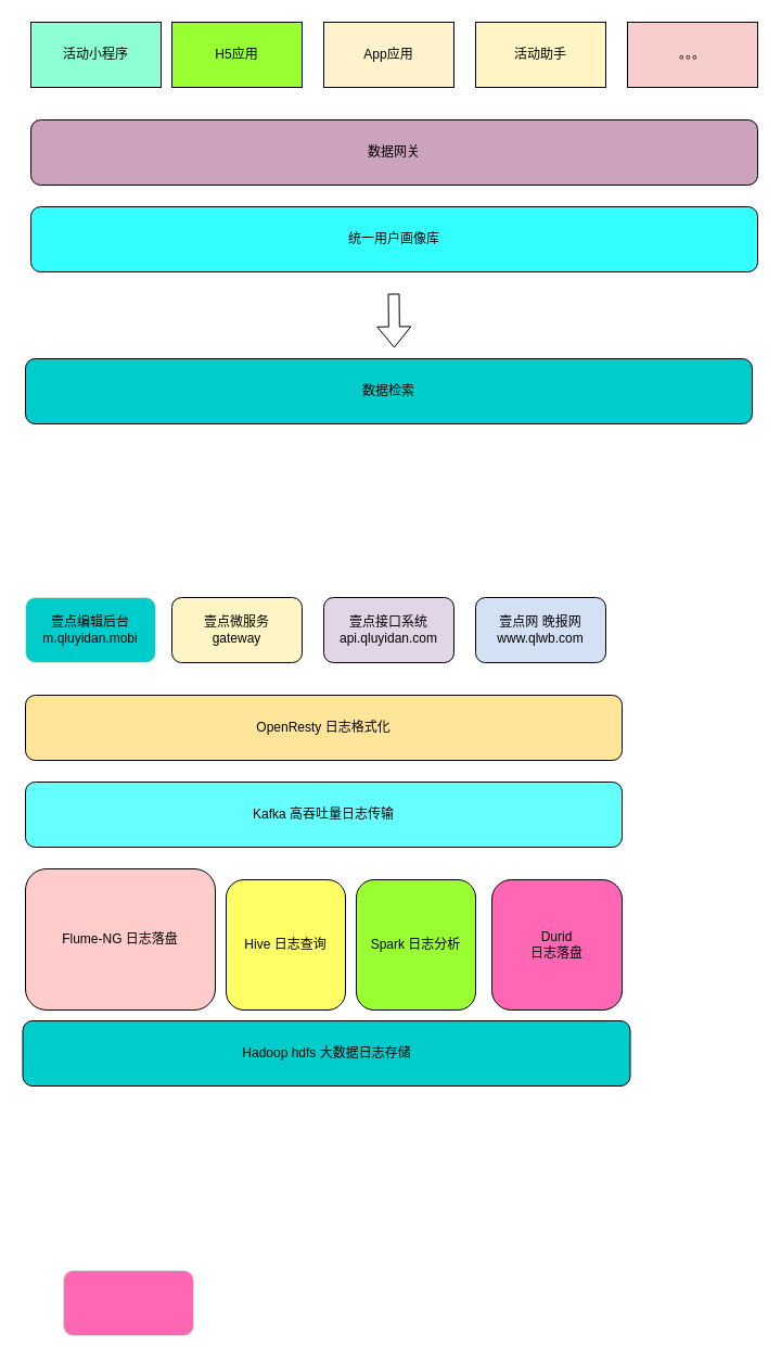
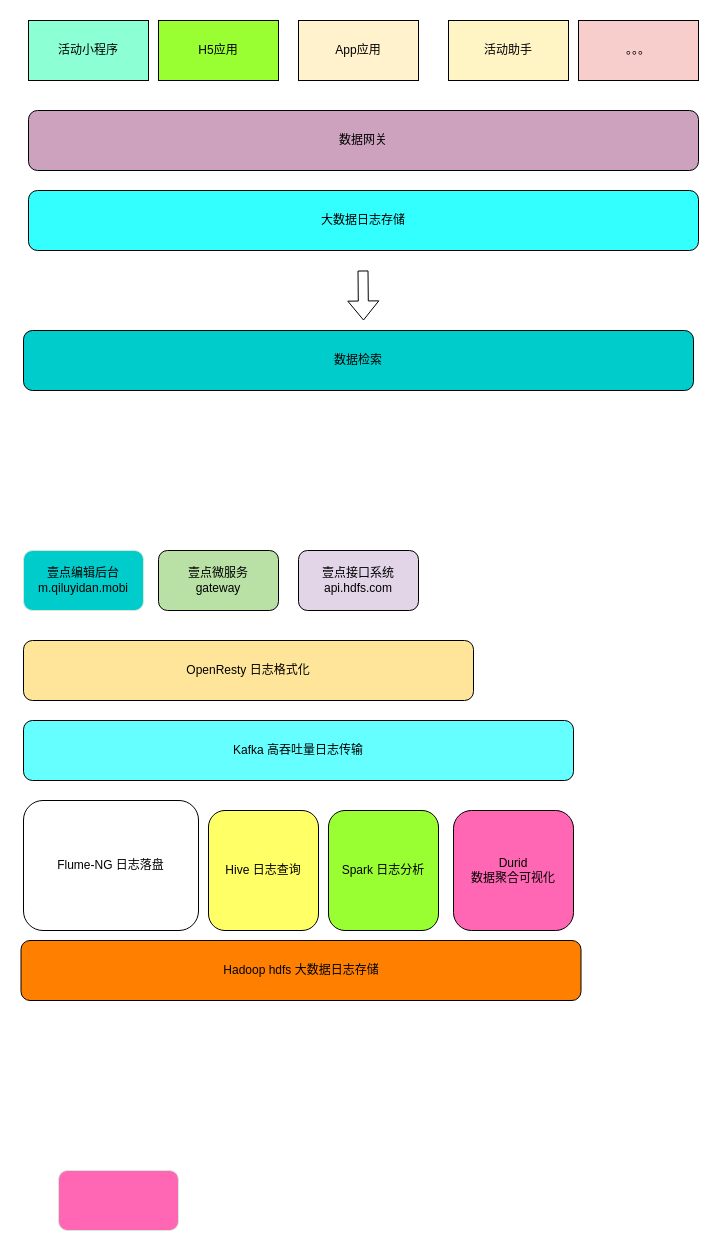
  <mxCell id="0" />
  <mxCell id="1" parent="0" />
  <mxCell id="2" value="活动小程序" style="rounded=0;whiteSpace=wrap;html=1;fillColor=#8CFFD5;" vertex="1" parent="1"><mxGeometry x="28" y="20" width="120" height="60" as="geometry" /></mxCell>
  <mxCell id="3" value="H5应用" style="rounded=0;whiteSpace=wrap;html=1;fillColor=#99ff33;" vertex="1" parent="1"><mxGeometry x="158" y="20" width="120" height="60" as="geometry" /></mxCell>
  <mxCell id="4" value="App应用" style="rounded=0;whiteSpace=wrap;html=1;fillColor=#FFF2CC;" vertex="1" parent="1"><mxGeometry x="298" y="20" width="120" height="60" as="geometry" /></mxCell>
- <mxCell id="5" value="活动助手" style="rounded=0;whiteSpace=wrap;html=1;fillColor=#FFF4C3;" vertex="1" parent="1"><mxGeometry x="438" y="20" width="120" height="60" as="geometry" /></mxCell>
+ <mxCell id="5" value="活动助手" style="rounded=0;whiteSpace=wrap;html=1;fillColor=#FFF4C3;" vertex="1" parent="1"><mxGeometry x="448" y="20" width="120" height="60" as="geometry" /></mxCell>
  <mxCell id="6" value="。。。" style="rounded=0;whiteSpace=wrap;html=1;fillColor=#F8CECC;" vertex="1" parent="1"><mxGeometry x="578" y="20" width="120" height="60" as="geometry" /></mxCell>
  <mxCell id="7" value="数据网关" style="rounded=1;whiteSpace=wrap;html=1;fillColor=#CDA2BE;" vertex="1" parent="1"><mxGeometry x="28" y="110" width="670" height="60" as="geometry" /></mxCell>
- <mxCell id="8" value="统一用户画像库" style="rounded=1;whiteSpace=wrap;html=1;fillColor=#33FFFF;" vertex="1" parent="1"><mxGeometry x="28" y="190" width="670" height="60" as="geometry" /></mxCell>
+ <mxCell id="8" value="大数据日志存储" style="rounded=1;whiteSpace=wrap;html=1;fillColor=#33FFFF;" vertex="1" parent="1"><mxGeometry x="28" y="190" width="670" height="60" as="geometry" /></mxCell>
  <mxCell id="9" value="" style="shape=flexArrow;endArrow=classic;html=1;" edge="1" parent="1"><mxGeometry width="50" height="50" relative="1" as="geometry"><mxPoint x="362.5" y="270" as="sourcePoint" /><mxPoint x="363" y="320" as="targetPoint" /></mxGeometry></mxCell>
  <mxCell id="10" value="数据检索" style="rounded=1;whiteSpace=wrap;html=1;fillColor=#00CCCC;" vertex="1" parent="1"><mxGeometry x="23" y="330" width="670" height="60" as="geometry" /></mxCell>
- <mxCell id="11" value="壹点编辑后台&lt;br&gt;m.qluyidan.mobi" style="rounded=1;whiteSpace=wrap;html=1;fillColor=#00CCCC;strokeColor=#D5E8D4;" vertex="1" parent="1"><mxGeometry x="23" y="550" width="120" height="60" as="geometry" /></mxCell>
- <mxCell id="12" value="壹点微服务&lt;br&gt;gateway" style="rounded=1;whiteSpace=wrap;html=1;fillColor=#fff4c3;" vertex="1" parent="1"><mxGeometry x="158" y="550" width="120" height="60" as="geometry" /></mxCell>
- <mxCell id="13" value="壹点接口系统&lt;br&gt;api.qluyidan.com" style="rounded=1;whiteSpace=wrap;html=1;fillColor=#E1D5E7;" vertex="1" parent="1"><mxGeometry x="298" y="550" width="120" height="60" as="geometry" /></mxCell>
- <mxCell id="14" value="壹点网 晚报网&lt;br&gt;www.qlwb.com" style="rounded=1;whiteSpace=wrap;html=1;fillColor=#D4E1F5;" vertex="1" parent="1"><mxGeometry x="438" y="550" width="120" height="60" as="geometry" /></mxCell>
- <mxCell id="15" value="OpenResty 日志格式化" style="rounded=1;whiteSpace=wrap;html=1;fillColor=#FFE599;" vertex="1" parent="1"><mxGeometry x="23" y="640" width="550" height="60" as="geometry" /></mxCell>
+ <mxCell id="11" value="壹点编辑后台&lt;br&gt;m.qiluyidan.mobi" style="rounded=1;whiteSpace=wrap;html=1;fillColor=#00CCCC;strokeColor=#D5E8D4;" vertex="1" parent="1"><mxGeometry x="23" y="550" width="120" height="60" as="geometry" /></mxCell>
+ <mxCell id="12" value="壹点微服务&lt;br&gt;gateway" style="rounded=1;whiteSpace=wrap;html=1;fillColor=#B9E0A5;" vertex="1" parent="1"><mxGeometry x="158" y="550" width="120" height="60" as="geometry" /></mxCell>
+ <mxCell id="13" value="壹点接口系统&lt;br&gt;api.hdfs.com" style="rounded=1;whiteSpace=wrap;html=1;fillColor=#E1D5E7;" vertex="1" parent="1"><mxGeometry x="298" y="550" width="120" height="60" as="geometry" /></mxCell>
+ <mxCell id="15" value="OpenResty 日志格式化" style="rounded=1;whiteSpace=wrap;html=1;fillColor=#FFE599;" vertex="1" parent="1"><mxGeometry x="23" y="640" width="450" height="60" as="geometry" /></mxCell>
  <mxCell id="16" value="Kafka 高吞吐量日志传输" style="rounded=1;whiteSpace=wrap;html=1;fillColor=#66FFFF;" vertex="1" parent="1"><mxGeometry x="23" y="720" width="550" height="60" as="geometry" /></mxCell>
- <mxCell id="17" value="Flume-NG 日志落盘" style="rounded=1;whiteSpace=wrap;html=1;fillColor=#FFCCCC;" vertex="1" parent="1"><mxGeometry x="23" y="800" width="175" height="130" as="geometry" /></mxCell>
- <mxCell id="18" value="Hadoop hdfs 大数据日志存储" style="rounded=1;whiteSpace=wrap;html=1;fillColor=#00cccc;" vertex="1" parent="1"><mxGeometry x="20.5" y="940" width="560" height="60" as="geometry" /></mxCell>
+ <mxCell id="17" value="Flume-NG 日志落盘" style="rounded=1;whiteSpace=wrap;html=1;fillColor=#ffffff;" vertex="1" parent="1"><mxGeometry x="23" y="800" width="175" height="130" as="geometry" /></mxCell>
+ <mxCell id="18" value="Hadoop hdfs 大数据日志存储" style="rounded=1;whiteSpace=wrap;html=1;fillColor=#FF8000;" vertex="1" parent="1"><mxGeometry x="20.5" y="940" width="560" height="60" as="geometry" /></mxCell>
  <mxCell id="19" value="Spark 日志分析" style="rounded=1;whiteSpace=wrap;html=1;fillColor=#99FF33;" vertex="1" parent="1"><mxGeometry x="328" y="810" width="110" height="120" as="geometry" /></mxCell>
- <mxCell id="20" value="Durid&lt;br&gt;日志落盘" style="rounded=1;whiteSpace=wrap;html=1;fillColor=#FF66B3;" vertex="1" parent="1"><mxGeometry x="453" y="810" width="120" height="120" as="geometry" /></mxCell>
+ <mxCell id="20" value="Durid&lt;br&gt;数据聚合可视化" style="rounded=1;whiteSpace=wrap;html=1;fillColor=#FF66B3;" vertex="1" parent="1"><mxGeometry x="453" y="810" width="120" height="120" as="geometry" /></mxCell>
  <mxCell id="21" value="Hive 日志查询" style="rounded=1;whiteSpace=wrap;html=1;fillColor=#FFFF66;" vertex="1" parent="1"><mxGeometry x="208" y="810" width="110" height="120" as="geometry" /></mxCell>
  <mxCell id="22" value="" style="rounded=1;whiteSpace=wrap;html=1;strokeColor=#D5E8D4;fillColor=#FF66B3;" vertex="1" parent="1"><mxGeometry x="58" y="1170" width="120" height="60" as="geometry" /></mxCell>
